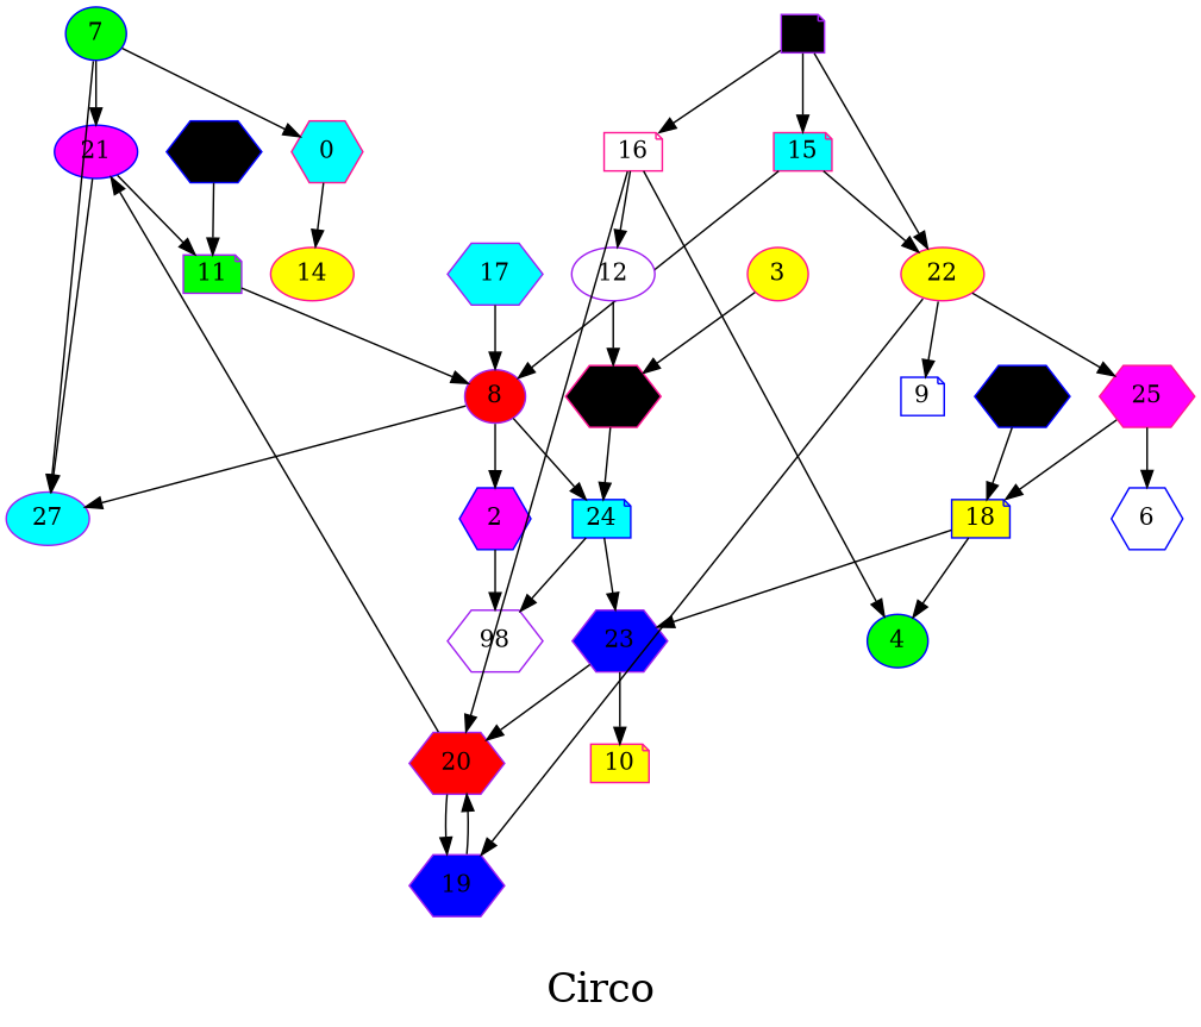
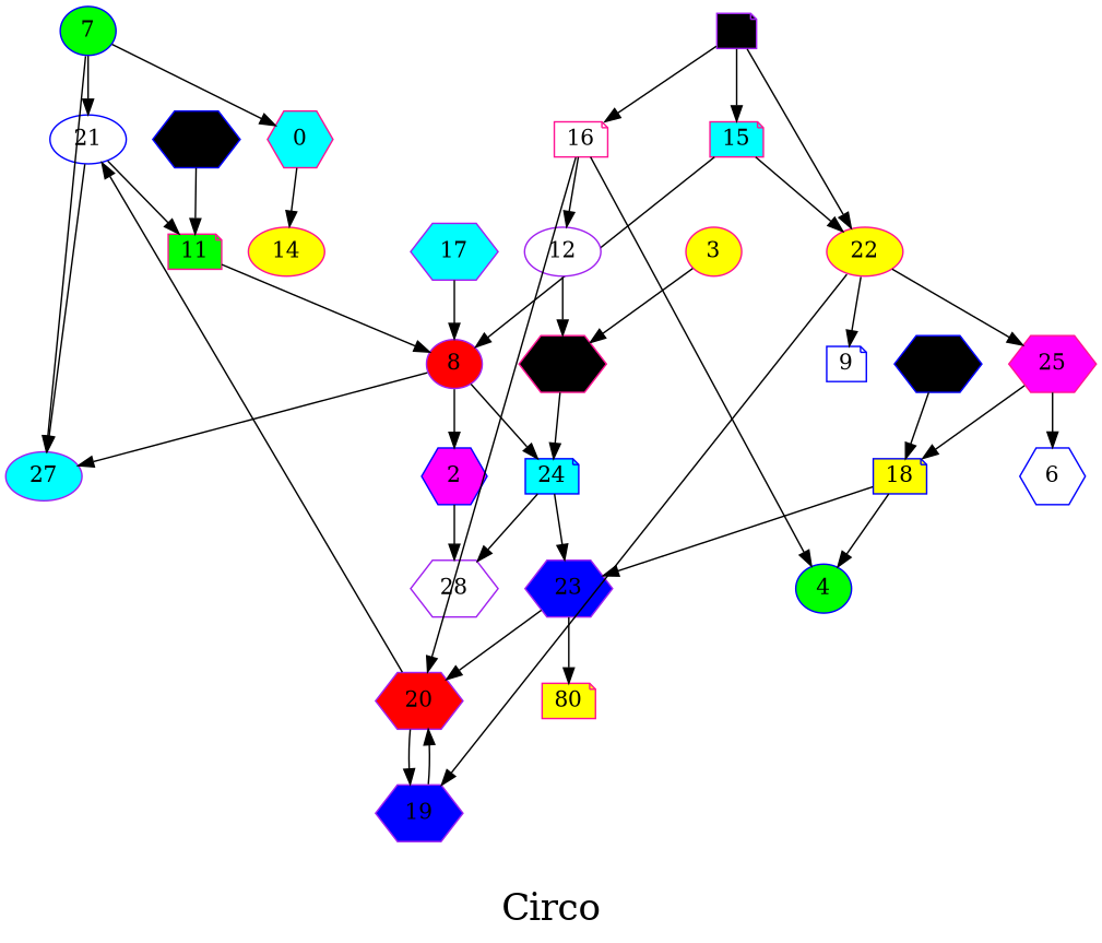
  digraph {
    fontsize=24
    label="\nCirco\n"
    splines=false
    node [color=deeppink fillcolor=white shape=hexagon style=filled]
    0 [fillcolor=cyan height=0.3 width=0.3]
    14 [fillcolor=yellow height=0.3 shape=ellipse width=0.3]
    7 [color=blue fillcolor=green height=0.3 shape=ellipse width=0.3]
-   21 [color=blue fillcolor=magenta height=0.3 shape=ellipse width=0.3]
+   21 [color=blue height=0.3 shape=ellipse width=0.3]
    27 [color=purple fillcolor=cyan height=0.3 shape=ellipse width=0.3]
-   11 [color=purple fillcolor=green height=0.3 shape=note width=0.3]
+   11 [fillcolor=green height=0.3 shape=note width=0.3]
    2 [color=blue fillcolor=magenta height=0.3 width=0.3]
-   28 [color=purple height=0.3 width=0.3 label=98]
+   28 [color=purple height=0.3 width=0.3]
    3 [fillcolor=yellow height=0.3 shape=ellipse width=0.3]
    26 [fillcolor=black height=0.3 width=0.3]
    24 [color=blue fillcolor=cyan height=0.3 shape=note width=0.3]
    23 [color=purple fillcolor=blue height=0.3 width=0.3]
    5 [color=purple fillcolor=black height=0.3 shape=note width=0.3]
    15 [fillcolor=cyan height=0.3 shape=note width=0.3]
    16 [height=0.3 shape=note width=0.3]
    22 [fillcolor=yellow height=0.3 shape=ellipse width=0.3]
    8 [color=purple fillcolor=red height=0.3 shape=ellipse width=0.3]
    12 [color=purple height=0.3 shape=ellipse width=0.3]
    4 [color=blue fillcolor=green height=0.3 shape=ellipse width=0.3]
    20 [color=purple fillcolor=red height=0.3 width=0.3]
    9 [color=blue height=0.3 shape=note width=0.3]
    19 [color=purple fillcolor=blue height=0.3 width=0.3]
    25 [fillcolor=magenta height=0.3 width=0.3]
    18 [color=blue fillcolor=yellow height=0.3 shape=note width=0.3]
    6 [color=blue height=0.3 width=0.3]
-   10 [fillcolor=yellow height=0.3 shape=note width=0.3]
+   10 [fillcolor=yellow height=0.3 shape=note width=0.3 label=80]
    13 [color=blue fillcolor=black height=0.3 width=0.3]
    17 [color=purple fillcolor=cyan height=0.3 width=0.3]
    29 [color=blue fillcolor=black height=0.3 width=0.3]
    0 -> 14
    7 -> 0
    7 -> 21
    7 -> 27
    21 -> 27
    21 -> 11
    11 -> 8
    2 -> 28
    3 -> 26
    26 -> 24
    24 -> 28
    24 -> 23
    23 -> 20
    23 -> 10
    5 -> 15
    5 -> 16
    5 -> 22
    15 -> 22
    15 -> 8
    16 -> 12
    16 -> 4
    16 -> 20
    22 -> 9
    22 -> 19
    22 -> 25
    8 -> 27
    8 -> 2
    8 -> 24
    12 -> 26
    20 -> 21
    20 -> 19
    19 -> 20
    25 -> 18
    25 -> 6
    18 -> 23
    18 -> 4
    13 -> 18
    17 -> 8
    29 -> 11
  }
